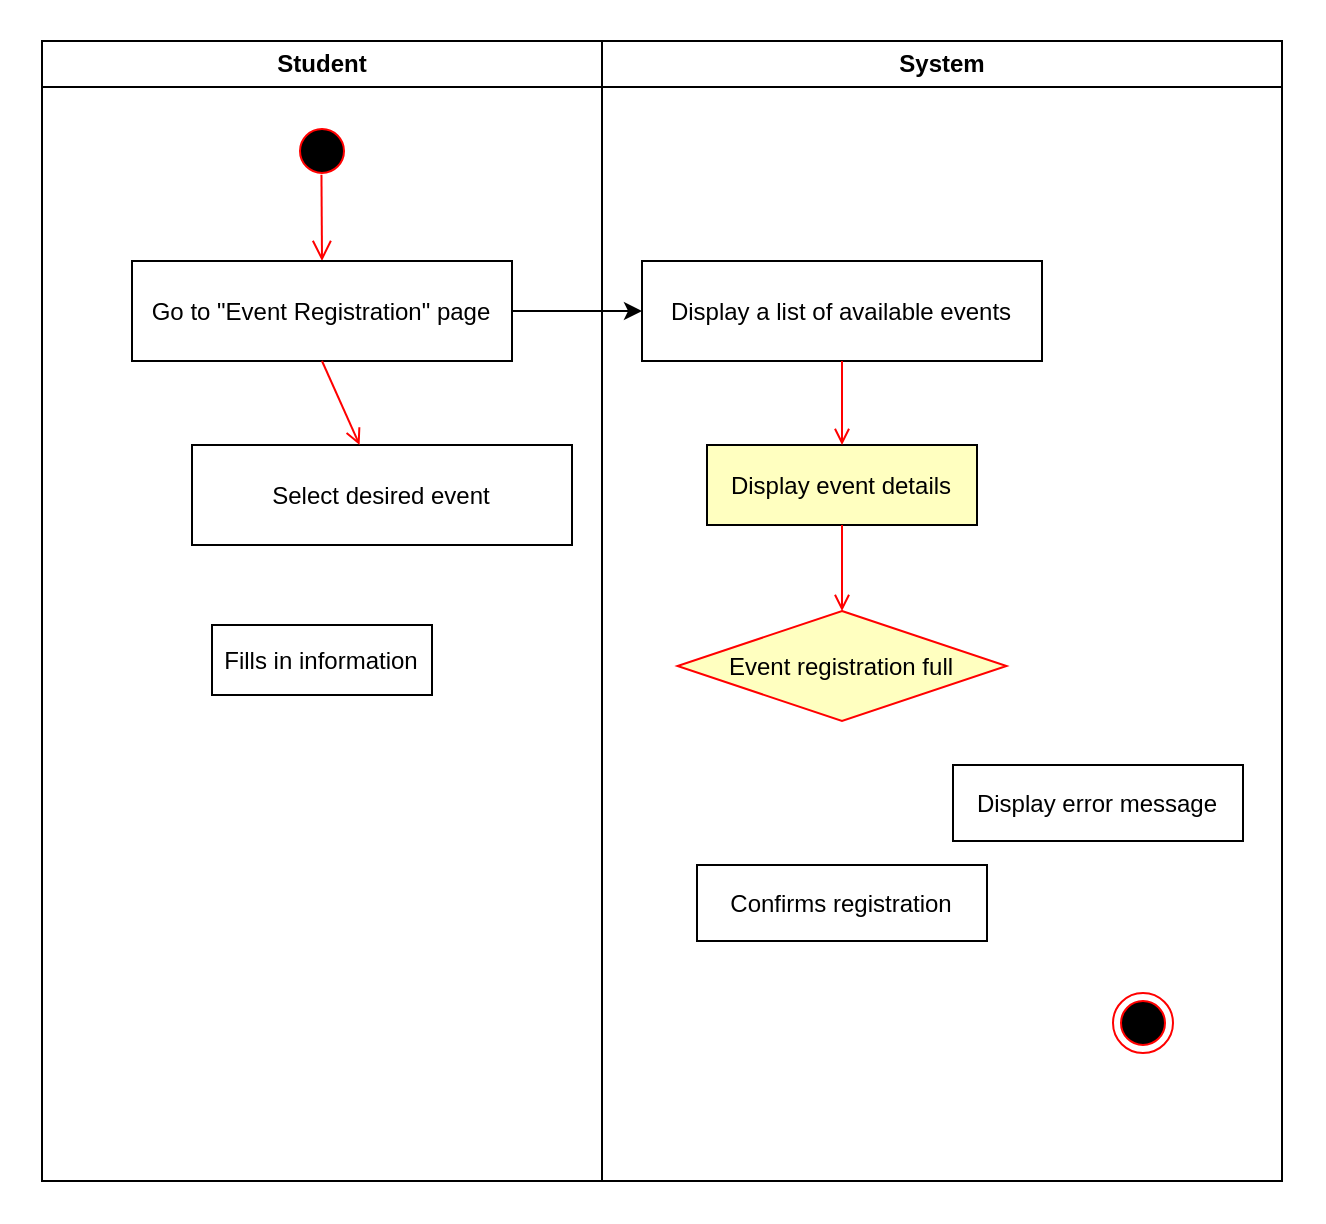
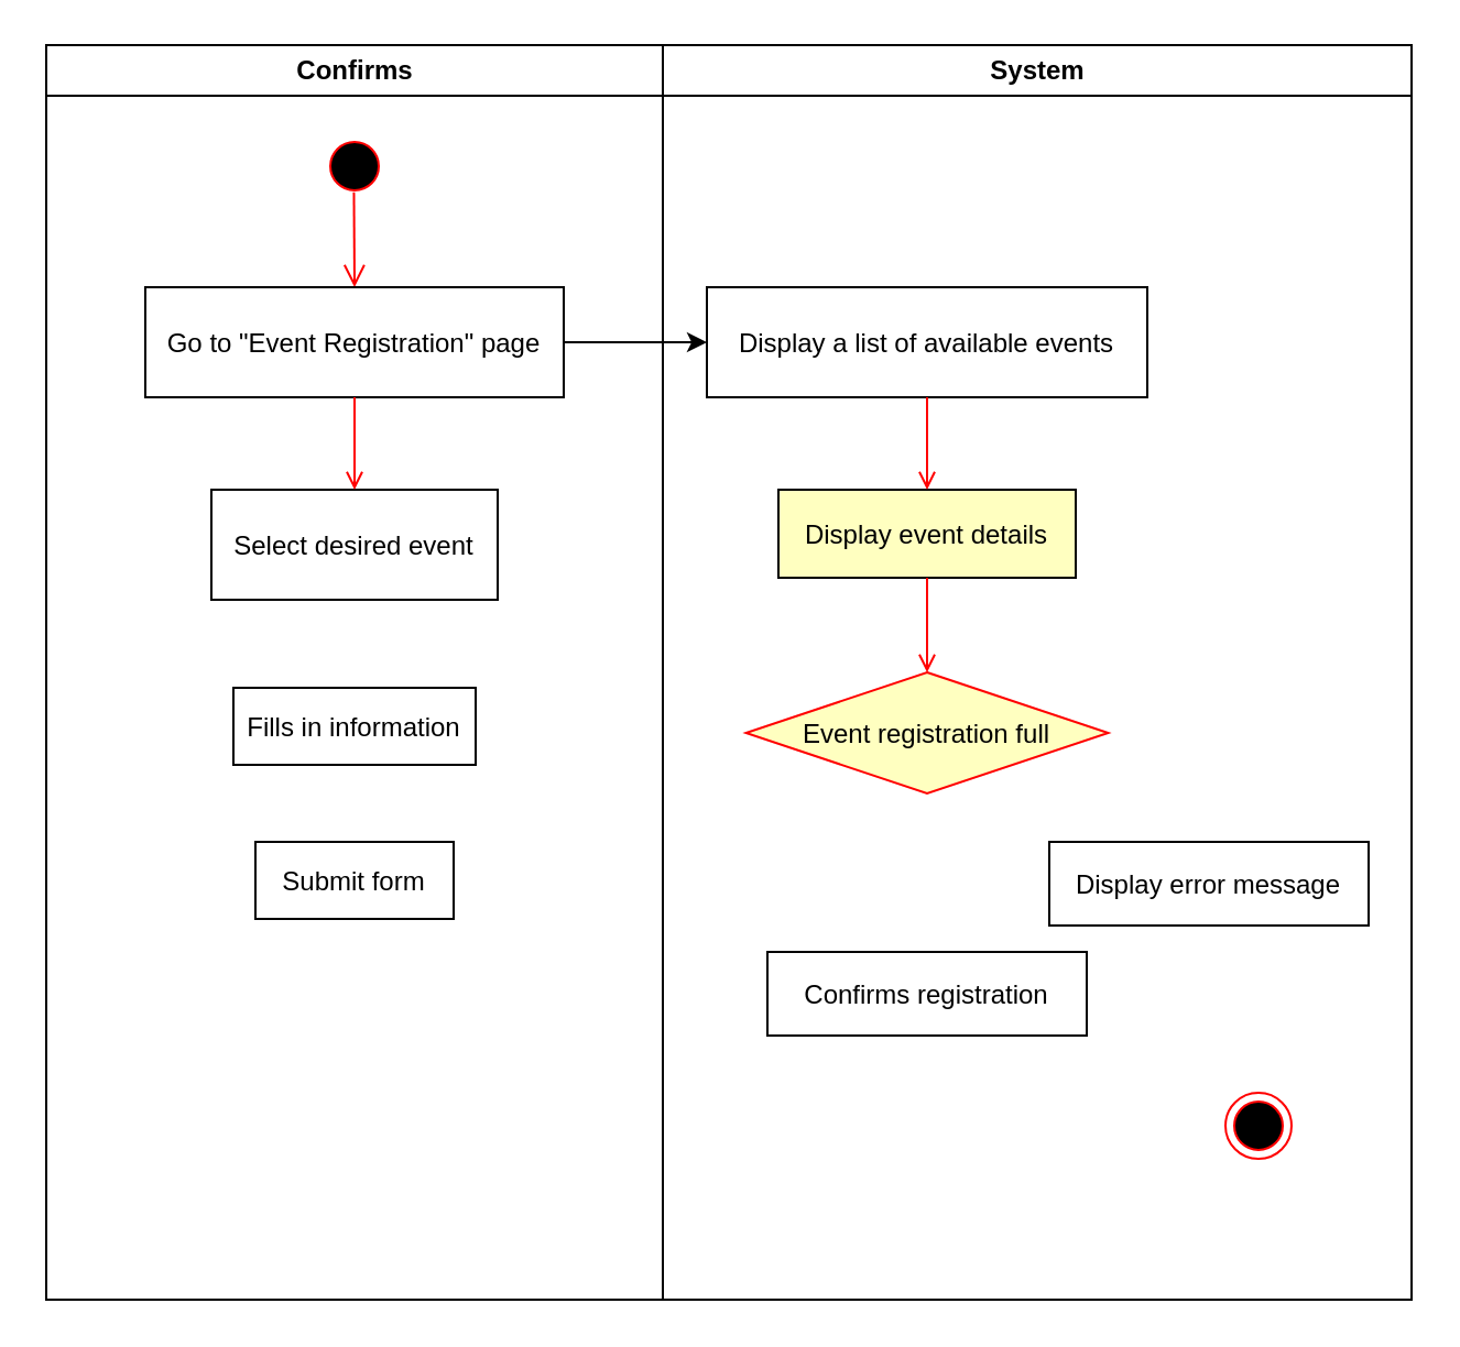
  <mxCell id="0" />
  <mxCell id="1" parent="0" />
- <mxCell id="2" value="Student" style="swimlane;whiteSpace=wrap" parent="1" vertex="1"><mxGeometry x="20.5" y="20" width="280" height="570" as="geometry" /></mxCell>
+ <mxCell id="2" value="Confirms" style="swimlane;whiteSpace=wrap" parent="1" vertex="1"><mxGeometry x="20.5" y="20" width="280" height="570" as="geometry" /></mxCell>
  <mxCell id="3" value="" style="ellipse;shape=startState;fillColor=#000000;strokeColor=#ff0000;" parent="2" vertex="1"><mxGeometry x="125" y="40" width="30" height="30" as="geometry" /></mxCell>
  <mxCell id="4" value="" style="edgeStyle=elbowEdgeStyle;elbow=horizontal;verticalAlign=bottom;endArrow=open;endSize=8;strokeColor=#FF0000;endFill=1;rounded=0;exitX=0.491;exitY=0.897;exitDx=0;exitDy=0;exitPerimeter=0;" parent="2" source="3" target="5" edge="1"><mxGeometry x="100" y="40" as="geometry"><mxPoint x="115" y="110" as="targetPoint" /><Array as="points"><mxPoint x="140" y="72" /></Array></mxGeometry></mxCell>
  <mxCell id="5" value="Go to &quot;Event Registration&quot; page" style="" parent="2" vertex="1"><mxGeometry x="45" y="110" width="190" height="50" as="geometry" /></mxCell>
- <mxCell id="6" value="Select desired event" style="" parent="2" vertex="1"><mxGeometry x="75" y="202" width="190" height="50" as="geometry" /></mxCell>
+ <mxCell id="6" value="Select desired event" style="" parent="2" vertex="1"><mxGeometry x="75" y="202" width="130" height="50" as="geometry" /></mxCell>
  <mxCell id="7" value="" style="endArrow=open;strokeColor=#FF0000;endFill=1;rounded=0;exitX=0.5;exitY=1;exitDx=0;exitDy=0;" parent="2" source="5" target="6" edge="1"><mxGeometry relative="1" as="geometry"><mxPoint x="125.5" y="162" as="sourcePoint" /></mxGeometry></mxCell>
  <mxCell id="8" value="Fills in information" style="" parent="2" vertex="1"><mxGeometry x="85" y="292" width="110" height="35" as="geometry" /></mxCell>
+ <mxCell id="9" value="Submit form" style="" vertex="1" parent="2"><mxGeometry x="95" y="362" width="90" height="35" as="geometry" /></mxCell>
  <mxCell id="10" value="System" style="swimlane;whiteSpace=wrap" parent="1" vertex="1"><mxGeometry x="300.5" y="20" width="340" height="570" as="geometry" /></mxCell>
  <mxCell id="11" value="Display a list of available events" style="" parent="10" vertex="1"><mxGeometry x="20" y="110" width="200" height="50" as="geometry" /></mxCell>
  <mxCell id="12" value="Display event details" style="fillColor=#ffffc0;" parent="10" vertex="1"><mxGeometry x="52.5" y="202" width="135" height="40" as="geometry" /></mxCell>
  <mxCell id="13" value="" style="endArrow=open;strokeColor=#FF0000;endFill=1;rounded=0" parent="10" source="11" target="12" edge="1"><mxGeometry relative="1" as="geometry" /></mxCell>
  <mxCell id="14" value="Event registration full" style="rhombus;fillColor=#ffffc0;strokeColor=#ff0000;" parent="10" vertex="1"><mxGeometry x="37.75" y="285" width="164.5" height="55" as="geometry" /></mxCell>
  <mxCell id="15" value="" style="endArrow=open;strokeColor=#FF0000;endFill=1;rounded=0" parent="10" source="12" target="14" edge="1"><mxGeometry relative="1" as="geometry" /></mxCell>
  <mxCell id="16" value="" style="ellipse;shape=endState;fillColor=#000000;strokeColor=#ff0000" parent="10" vertex="1"><mxGeometry x="255.5" y="476" width="30" height="30" as="geometry" /></mxCell>
  <mxCell id="17" value="Display error message" style="" vertex="1" parent="10"><mxGeometry x="175.5" y="362" width="145" height="38" as="geometry" /></mxCell>
  <mxCell id="18" value="Confirms registration" style="" vertex="1" parent="10"><mxGeometry x="47.5" y="412" width="145" height="38" as="geometry" /></mxCell>
  <mxCell id="19" value="" style="edgeStyle=orthogonalEdgeStyle;rounded=0;orthogonalLoop=1;jettySize=auto;html=1;" edge="1" parent="1" source="5" target="11"><mxGeometry relative="1" as="geometry" /></mxCell>
